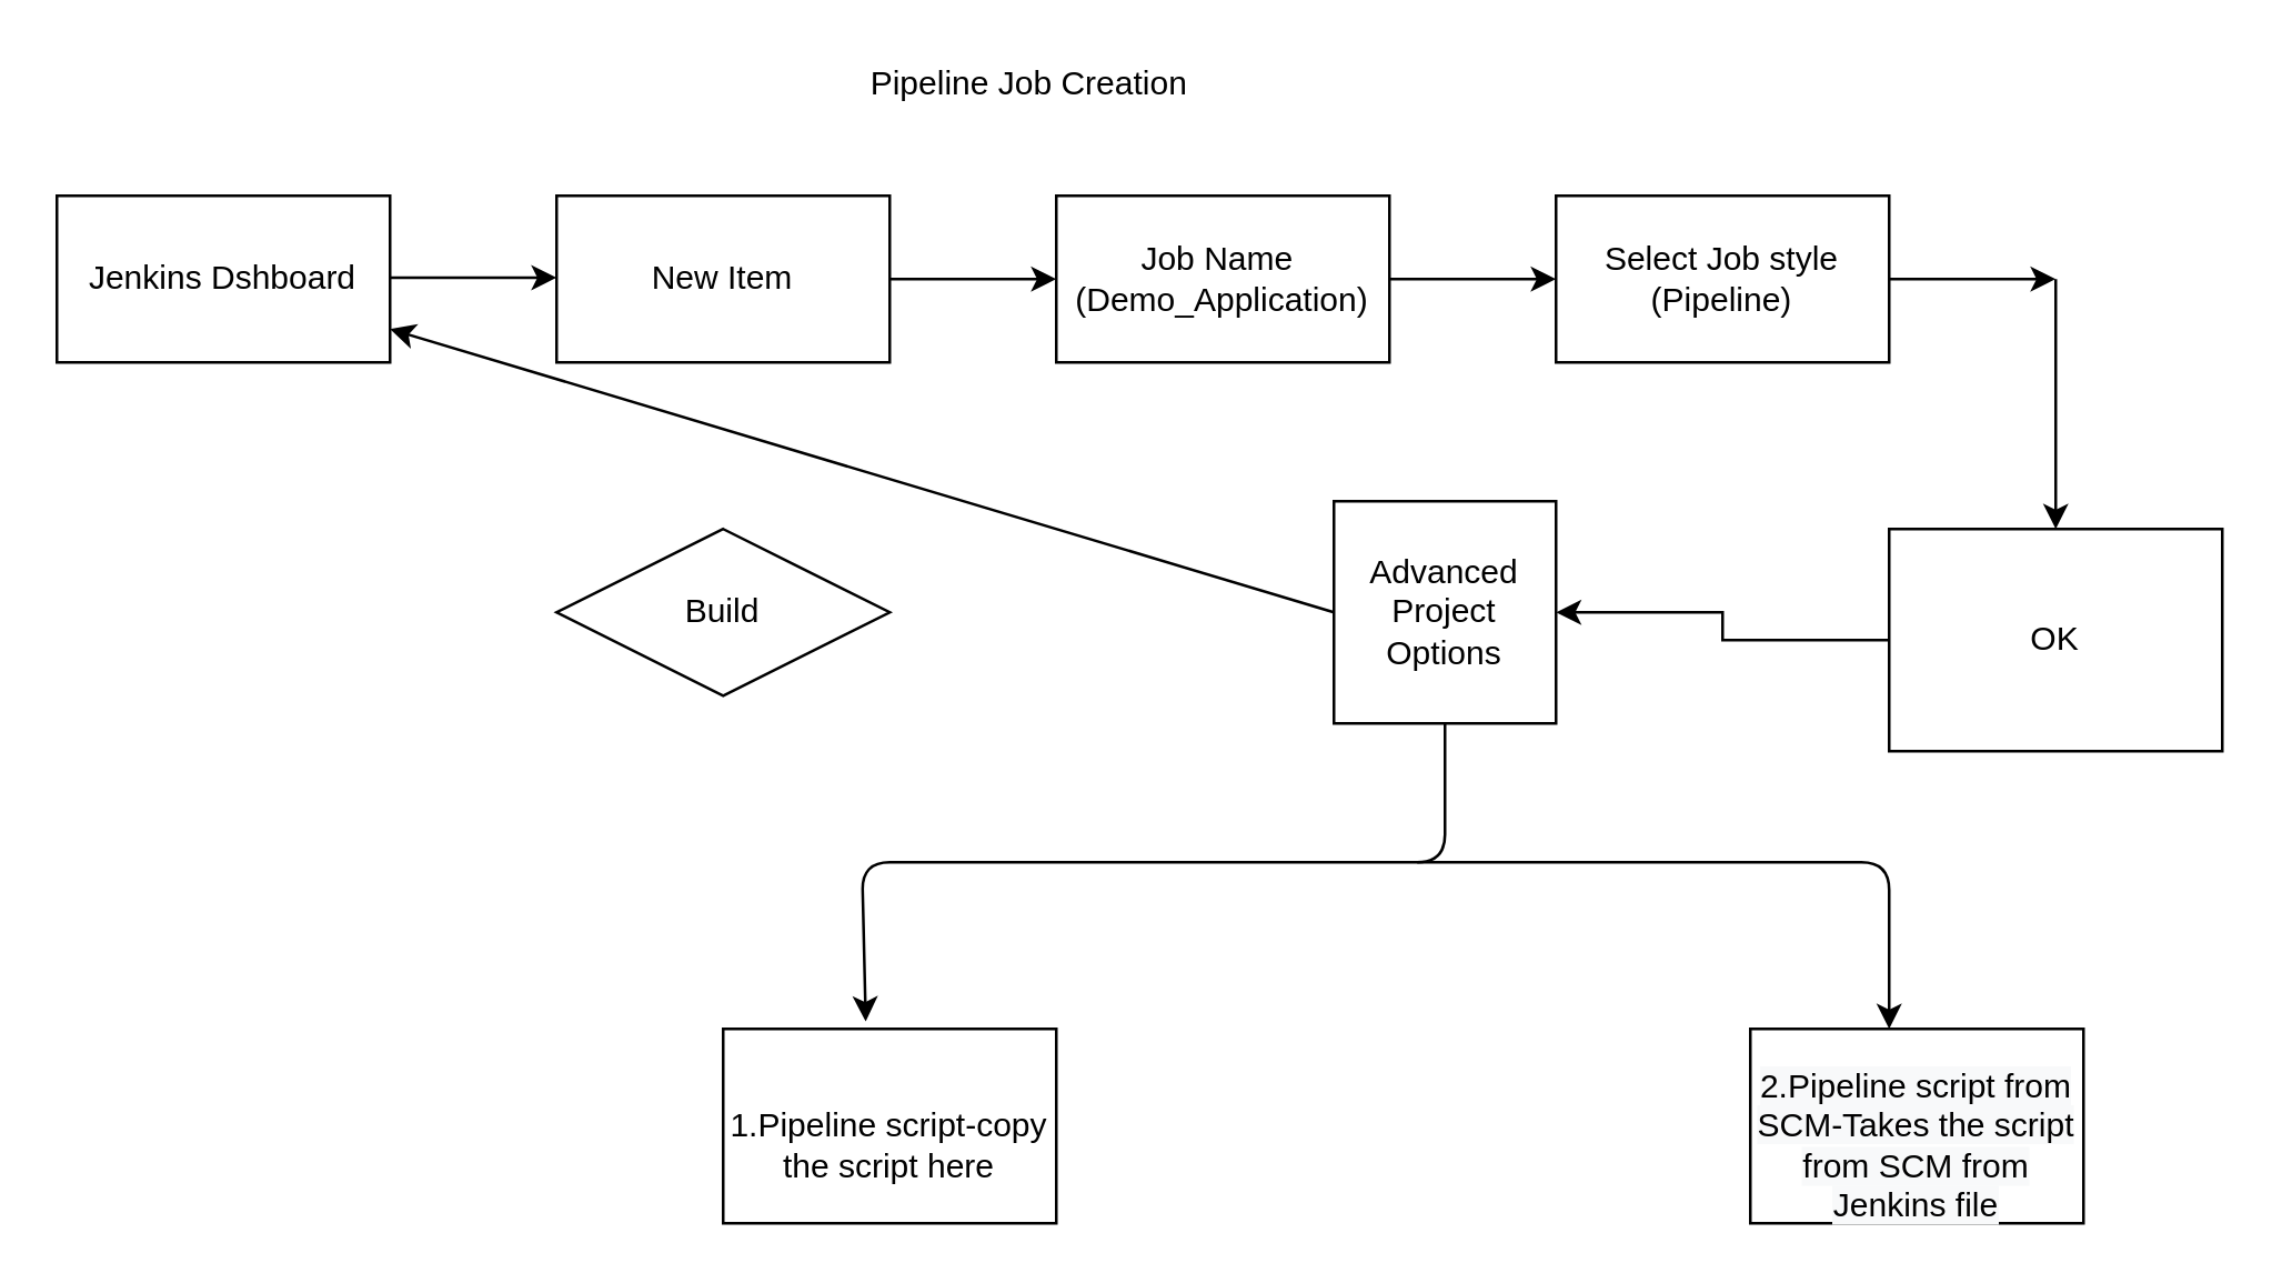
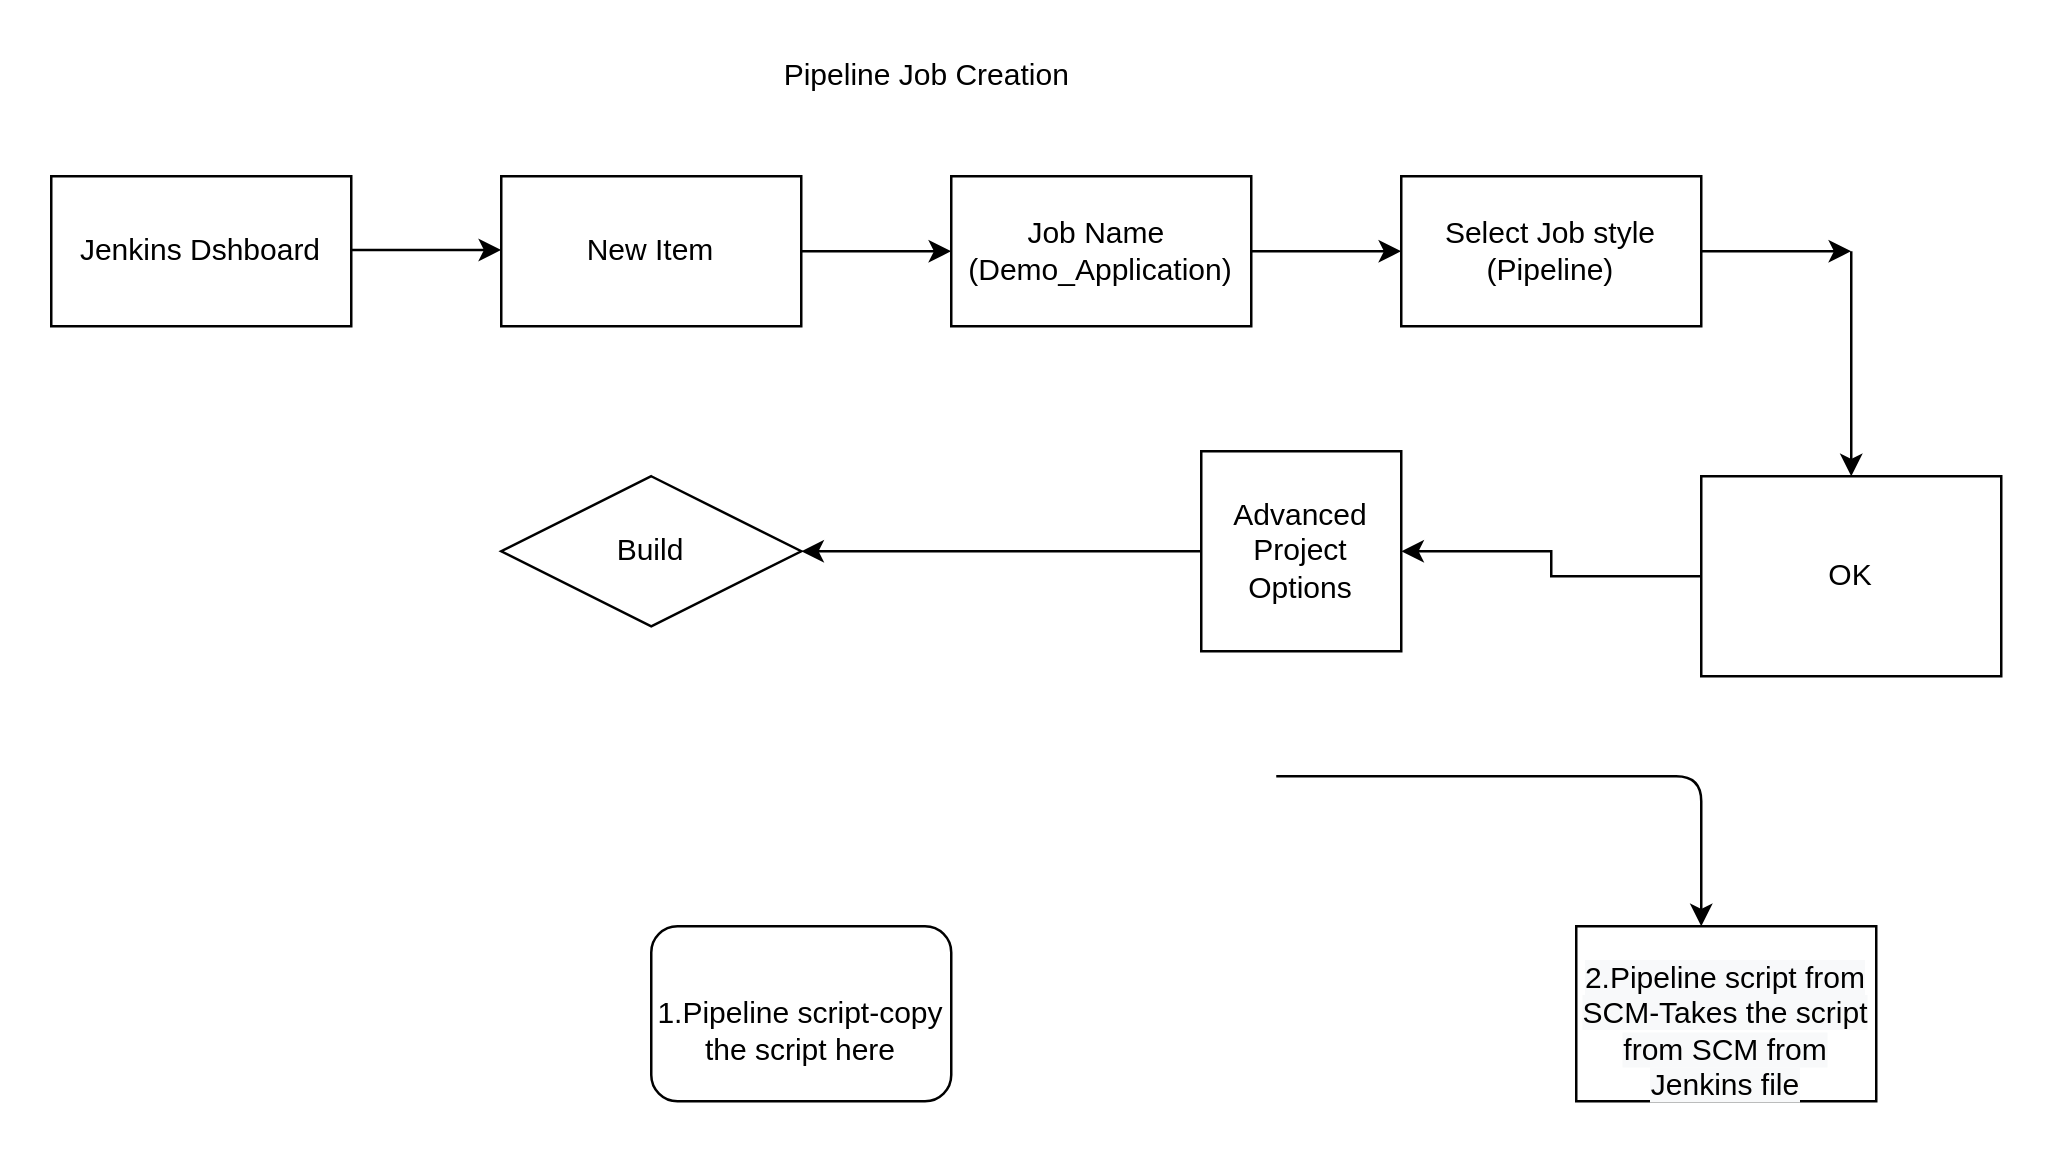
  <mxCell id="0" />
  <mxCell id="1" parent="0" />
  <mxCell id="2" value="New Item" style="rounded=0;whiteSpace=wrap;html=1;" vertex="1" parent="1"><mxGeometry x="200" y="70" width="120" height="60" as="geometry" /></mxCell>
  <mxCell id="3" value="Jenkins Dshboard" style="rounded=0;whiteSpace=wrap;html=1;" vertex="1" parent="1"><mxGeometry x="20" y="70" width="120" height="60" as="geometry" /></mxCell>
  <mxCell id="4" value="" style="endArrow=classic;html=1;" edge="1" parent="1"><mxGeometry width="50" height="50" relative="1" as="geometry"><mxPoint x="140" y="99.5" as="sourcePoint" /><mxPoint x="200" y="99.5" as="targetPoint" /></mxGeometry></mxCell>
  <mxCell id="5" value="" style="endArrow=classic;html=1;" edge="1" parent="1"><mxGeometry width="50" height="50" relative="1" as="geometry"><mxPoint x="320" y="100" as="sourcePoint" /><mxPoint x="380" y="100" as="targetPoint" /></mxGeometry></mxCell>
  <mxCell id="6" value="Job Name&amp;nbsp;&lt;br&gt;(Demo_Application)" style="rounded=0;whiteSpace=wrap;html=1;" vertex="1" parent="1"><mxGeometry x="380" y="70" width="120" height="60" as="geometry" /></mxCell>
  <mxCell id="7" value="" style="endArrow=classic;html=1;" edge="1" parent="1"><mxGeometry width="50" height="50" relative="1" as="geometry"><mxPoint x="500" y="100" as="sourcePoint" /><mxPoint x="560" y="100" as="targetPoint" /></mxGeometry></mxCell>
  <mxCell id="8" value="Select Job style&lt;br&gt;(Pipeline)" style="rounded=0;whiteSpace=wrap;html=1;" vertex="1" parent="1"><mxGeometry x="560" y="70" width="120" height="60" as="geometry" /></mxCell>
  <mxCell id="9" value="" style="endArrow=classic;html=1;" edge="1" parent="1"><mxGeometry width="50" height="50" relative="1" as="geometry"><mxPoint x="680" y="100" as="sourcePoint" /><mxPoint x="740" y="100" as="targetPoint" /></mxGeometry></mxCell>
  <mxCell id="10" value="" style="edgeStyle=orthogonalEdgeStyle;rounded=0;orthogonalLoop=1;jettySize=auto;html=1;entryX=1;entryY=0.5;entryDx=0;entryDy=0;" edge="1" parent="1" source="11" target="14"><mxGeometry relative="1" as="geometry"><mxPoint x="590" y="220" as="targetPoint" /><Array as="points" /></mxGeometry></mxCell>
  <mxCell id="11" value="OK" style="rounded=0;whiteSpace=wrap;html=1;" vertex="1" parent="1"><mxGeometry x="680" y="190" width="120" height="80" as="geometry" /></mxCell>
  <mxCell id="12" value="" style="endArrow=classic;html=1;entryX=0.5;entryY=0;entryDx=0;entryDy=0;" edge="1" parent="1" target="11"><mxGeometry width="50" height="50" relative="1" as="geometry"><mxPoint x="740" y="100" as="sourcePoint" /><mxPoint x="740" y="160" as="targetPoint" /></mxGeometry></mxCell>
- <mxCell id="13" value="&lt;br&gt;1.Pipeline script-copy the script here" style="rounded=0;whiteSpace=wrap;html=1;" vertex="1" parent="1"><mxGeometry x="260" y="370" width="120" height="70" as="geometry" /></mxCell>
+ <mxCell id="13" value="&lt;br&gt;1.Pipeline script-copy the script here" style="whiteSpace=wrap;html=1;rounded=1;" vertex="1" parent="1"><mxGeometry x="260" y="370" width="120" height="70" as="geometry" /></mxCell>
  <mxCell id="14" value="Advanced Project Options" style="whiteSpace=wrap;html=1;rounded=0;" vertex="1" parent="1"><mxGeometry x="480" y="180" width="80" height="80" as="geometry" /></mxCell>
- <mxCell id="15" value="" style="endArrow=classic;html=1;exitX=0.5;exitY=1;exitDx=0;exitDy=0;entryX=0.428;entryY=-0.038;entryDx=0;entryDy=0;entryPerimeter=0;" edge="1" parent="1" source="14" target="13"><mxGeometry width="50" height="50" relative="1" as="geometry"><mxPoint x="390" y="270" as="sourcePoint" /><mxPoint x="310" y="330" as="targetPoint" /><Array as="points"><mxPoint x="520" y="310" /><mxPoint x="310" y="310" /></Array></mxGeometry></mxCell>
  <mxCell id="16" value="" style="endArrow=classic;html=1;" edge="1" parent="1"><mxGeometry width="50" height="50" relative="1" as="geometry"><mxPoint x="510" y="310" as="sourcePoint" /><mxPoint x="680" y="370" as="targetPoint" /><Array as="points"><mxPoint x="680" y="310" /></Array></mxGeometry></mxCell>
  <mxCell id="17" value="&lt;br&gt;&lt;span style=&quot;color: rgb(0 , 0 , 0) ; font-family: &amp;#34;helvetica&amp;#34; ; font-size: 12px ; font-style: normal ; font-weight: 400 ; letter-spacing: normal ; text-align: center ; text-indent: 0px ; text-transform: none ; word-spacing: 0px ; background-color: rgb(248 , 249 , 250) ; display: inline ; float: none&quot;&gt;2.Pipeline script from SCM-Takes the script from SCM from Jenkins file&lt;/span&gt;" style="rounded=0;whiteSpace=wrap;html=1;" vertex="1" parent="1"><mxGeometry x="630" y="370" width="120" height="70" as="geometry" /></mxCell>
- <mxCell id="18" value="" style="endArrow=classic;html=1;exitX=0;exitY=0.5;exitDx=0;exitDy=0;" edge="1" parent="1" source="14" target="3"><mxGeometry width="50" height="50" relative="1" as="geometry"><mxPoint x="400" y="220" as="sourcePoint" /><mxPoint x="390" y="220" as="targetPoint" /></mxGeometry></mxCell>
+ <mxCell id="18" value="" style="endArrow=classic;html=1;exitX=0;exitY=0.5;exitDx=0;exitDy=0;" edge="1" parent="1" source="14" target="19"><mxGeometry width="50" height="50" relative="1" as="geometry"><mxPoint x="400" y="220" as="sourcePoint" /><mxPoint x="390" y="220" as="targetPoint" /></mxGeometry></mxCell>
  <mxCell id="19" value="Build" style="rhombus;whiteSpace=wrap;html=1;" vertex="1" parent="1"><mxGeometry x="200" y="190" width="120" height="60" as="geometry" /></mxCell>
  <mxCell id="20" value="Pipeline Job Creation" style="text;html=1;align=center;verticalAlign=middle;resizable=0;points=[];autosize=1;strokeColor=none;" vertex="1" parent="1"><mxGeometry x="305" y="20" width="130" height="20" as="geometry" /></mxCell>
